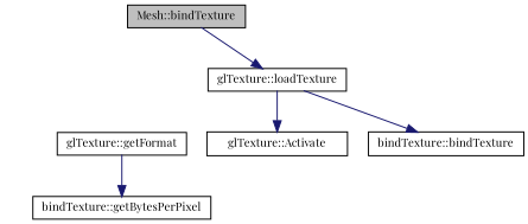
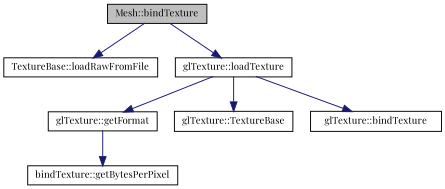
  digraph {
    fontname="Playfair Display"
    rankdir=TB
    node [color=black fillcolor=white fontname="Playfair Display" fontsize=10 shape=record style=filled]
    edge [color=midnightblue fontname="Playfair Display" fontsize=10 labelfontname=Helvetica labelfontsize=10 style=solid]
    n1 [fillcolor=grey75 fontcolor=black height=0.2 label="Mesh::bindTexture" width=0.4]
+   n2 [height=0.2 label="TextureBase::loadRawFromFile" width=0.4]
    n3 [height=0.2 label="glTexture::loadTexture" width=0.4]
    n4 [height=0.2 label="glTexture::getFormat" width=0.4]
-   n5 [height=0.2 label="glTexture::Activate" width=0.4]
-   n6 [height=0.2 label="bindTexture::bindTexture" width=0.4]
+   n5 [height=0.2 label="glTexture::TextureBase" width=0.4]
+   n6 [height=0.2 label="glTexture::bindTexture" width=0.4]
    n7 [height=0.2 label="bindTexture::getBytesPerPixel" width=0.4]
+   n1 -> n2
    n1 -> n3
+   n3 -> n4
    n3 -> n5
    n3 -> n6
    n4 -> n7
  }
